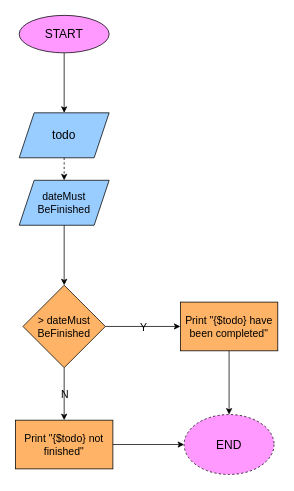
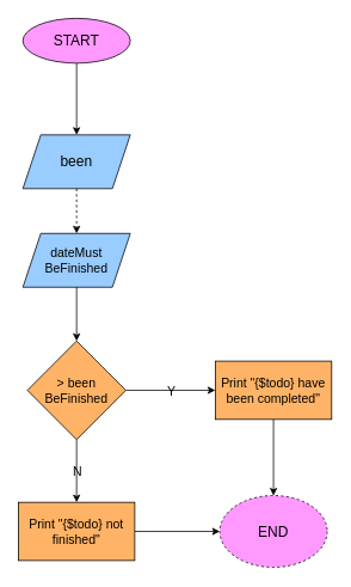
  <mxCell id="0" />
  <mxCell id="1" parent="0" />
  <mxCell id="2" value="&lt;p&gt;&lt;font color=&quot;#000000&quot; style=&quot;font-size: 16px&quot;&gt;START&lt;/font&gt;&lt;/p&gt;" style="ellipse;whiteSpace=wrap;html=1;fillColor=#FF99FF;strokeColor=#000000;" vertex="1" parent="1"><mxGeometry x="25" y="20" width="120" height="50" as="geometry" /></mxCell>
- <mxCell id="3" value="&lt;font style=&quot;font-size: 16px&quot; color=&quot;#000000&quot;&gt;todo&lt;/font&gt;" style="shape=parallelogram;perimeter=parallelogramPerimeter;whiteSpace=wrap;html=1;fixedSize=1;strokeColor=#000000;fillColor=#99CCFF;" vertex="1" parent="1"><mxGeometry x="25" y="150" width="120" height="60" as="geometry" /></mxCell>
- <mxCell id="4" value="&lt;font style=&quot;font-size: 14px&quot; color=&quot;#000000&quot;&gt;dateMust&lt;br&gt;BeFinished&lt;/font&gt;" style="shape=parallelogram;perimeter=parallelogramPerimeter;whiteSpace=wrap;html=1;fixedSize=1;strokeColor=#000000;fillColor=#99CCFF;" vertex="1" parent="1"><mxGeometry x="25" y="240" width="120" height="60" as="geometry" /></mxCell>
+ <mxCell id="3" value="&lt;font style=&quot;font-size: 16px&quot; color=&quot;#000000&quot;&gt;been&lt;/font&gt;" style="shape=parallelogram;perimeter=parallelogramPerimeter;whiteSpace=wrap;html=1;fixedSize=1;strokeColor=#000000;fillColor=#99CCFF;" vertex="1" parent="1"><mxGeometry x="25" y="150" width="120" height="60" as="geometry" /></mxCell>
+ <mxCell id="4" value="&lt;font style=&quot;font-size: 14px&quot; color=&quot;#000000&quot;&gt;dateMust&lt;br&gt;BeFinished&lt;/font&gt;" style="shape=parallelogram;perimeter=parallelogramPerimeter;whiteSpace=wrap;html=1;fixedSize=1;strokeColor=#000000;fillColor=#99CCFF;" vertex="1" parent="1"><mxGeometry x="25" y="260" width="120" height="60" as="geometry" /></mxCell>
  <mxCell id="5" value="" style="endArrow=classic;html=1;fontFamily=Helvetica;fontSize=14;fontColor=#000000;strokeColor=#000000;exitX=0.5;exitY=1;exitDx=0;exitDy=0;entryX=0.5;entryY=0;entryDx=0;entryDy=0;" edge="1" parent="1" source="2" target="3"><mxGeometry width="50" height="50" relative="1" as="geometry"><mxPoint x="75" y="150" as="sourcePoint" /><mxPoint x="125" y="100" as="targetPoint" /></mxGeometry></mxCell>
  <mxCell id="6" value="" style="endArrow=classic;html=1;fontFamily=Helvetica;fontSize=14;fontColor=#000000;strokeColor=#000000;exitX=0.5;exitY=1;exitDx=0;exitDy=0;entryX=0.5;entryY=0;entryDx=0;entryDy=0;dashed=1;" edge="1" parent="1" source="3" target="4"><mxGeometry width="50" height="50" relative="1" as="geometry"><mxPoint x="65" y="260" as="sourcePoint" /><mxPoint x="85" y="250" as="targetPoint" /></mxGeometry></mxCell>
  <mxCell id="7" value="" style="endArrow=classic;html=1;fontFamily=Helvetica;fontSize=14;fontColor=#000000;strokeColor=#000000;exitX=0.5;exitY=1;exitDx=0;exitDy=0;" edge="1" parent="1" source="4"><mxGeometry width="50" height="50" relative="1" as="geometry"><mxPoint x="75" y="410" as="sourcePoint" /><mxPoint x="85" y="380" as="targetPoint" /></mxGeometry></mxCell>
- <mxCell id="8" value="&amp;gt; dateMust&lt;br&gt;BeFinished" style="rhombus;whiteSpace=wrap;html=1;labelBackgroundColor=none;fontFamily=Helvetica;fontSize=14;fontColor=#000000;strokeColor=#000000;fillColor=#FFB366;" vertex="1" parent="1"><mxGeometry x="30" y="380" width="110" height="110" as="geometry" /></mxCell>
+ <mxCell id="8" value="&amp;gt; been&lt;br&gt;BeFinished" style="rhombus;whiteSpace=wrap;html=1;labelBackgroundColor=none;fontFamily=Helvetica;fontSize=14;fontColor=#000000;strokeColor=#000000;fillColor=#FFB366;" vertex="1" parent="1"><mxGeometry x="30" y="380" width="110" height="110" as="geometry" /></mxCell>
  <mxCell id="9" value="Print &quot;{$todo} have been completed&quot;" style="rounded=0;whiteSpace=wrap;html=1;labelBackgroundColor=none;fontFamily=Helvetica;fontSize=14;fontColor=#000000;strokeColor=#000000;fillColor=#FFB366;" vertex="1" parent="1"><mxGeometry x="240" y="402.5" width="130" height="65" as="geometry" /></mxCell>
  <mxCell id="10" value="" style="endArrow=classic;html=1;fontFamily=Helvetica;fontSize=14;fontColor=#000000;strokeColor=#000000;exitX=1;exitY=0.5;exitDx=0;exitDy=0;entryX=0;entryY=0.5;entryDx=0;entryDy=0;" edge="1" parent="1" source="8" target="9"><mxGeometry relative="1" as="geometry"><mxPoint x="165" y="440" as="sourcePoint" /><mxPoint x="195" y="435" as="targetPoint" /></mxGeometry></mxCell>
  <mxCell id="11" value="Y" style="edgeLabel;resizable=0;html=1;align=center;verticalAlign=middle;labelBackgroundColor=none;fontFamily=Helvetica;fontSize=14;fontColor=#000000;strokeColor=#000000;fillColor=#FFB366;" connectable="0" vertex="1" parent="10"><mxGeometry relative="1" as="geometry" /></mxCell>
  <mxCell id="12" value="" style="endArrow=classic;html=1;fontFamily=Helvetica;fontSize=14;fontColor=#000000;strokeColor=#000000;exitX=0.5;exitY=1;exitDx=0;exitDy=0;entryX=0.5;entryY=0;entryDx=0;entryDy=0;" edge="1" parent="1" source="8" target="14"><mxGeometry relative="1" as="geometry"><mxPoint x="85" y="529" as="sourcePoint" /><mxPoint x="85" y="550" as="targetPoint" /></mxGeometry></mxCell>
  <mxCell id="13" value="N" style="edgeLabel;resizable=0;html=1;align=center;verticalAlign=middle;labelBackgroundColor=none;fontFamily=Helvetica;fontSize=14;fontColor=#000000;strokeColor=#000000;fillColor=#FFB366;" connectable="0" vertex="1" parent="12"><mxGeometry relative="1" as="geometry" /></mxCell>
  <mxCell id="14" value="Print &quot;{$todo} not finished&quot;" style="rounded=0;whiteSpace=wrap;html=1;labelBackgroundColor=none;fontFamily=Helvetica;fontSize=14;fontColor=#000000;strokeColor=#000000;fillColor=#FFB366;" vertex="1" parent="1"><mxGeometry x="20" y="560" width="130" height="65" as="geometry" /></mxCell>
  <mxCell id="15" value="&lt;p&gt;&lt;font color=&quot;#000000&quot; style=&quot;font-size: 16px&quot;&gt;END&lt;/font&gt;&lt;/p&gt;" style="ellipse;whiteSpace=wrap;html=1;fillColor=#FF99FF;strokeColor=#000000;dashed=1;" vertex="1" parent="1"><mxGeometry x="245" y="552.5" width="120" height="80" as="geometry" /></mxCell>
  <mxCell id="16" value="" style="endArrow=classic;html=1;fontFamily=Helvetica;fontSize=14;fontColor=none;strokeColor=#000000;exitX=1;exitY=0.5;exitDx=0;exitDy=0;entryX=0;entryY=0.5;entryDx=0;entryDy=0;" edge="1" parent="1" source="14" target="15"><mxGeometry width="50" height="50" relative="1" as="geometry"><mxPoint x="175" y="630" as="sourcePoint" /><mxPoint x="225" y="580" as="targetPoint" /></mxGeometry></mxCell>
  <mxCell id="17" value="" style="endArrow=classic;html=1;fontFamily=Helvetica;fontSize=14;fontColor=none;strokeColor=#000000;exitX=0.5;exitY=1;exitDx=0;exitDy=0;entryX=0.5;entryY=0;entryDx=0;entryDy=0;" edge="1" parent="1" source="9" target="15"><mxGeometry width="50" height="50" relative="1" as="geometry"><mxPoint x="270" y="500" as="sourcePoint" /><mxPoint x="365" y="500" as="targetPoint" /></mxGeometry></mxCell>
